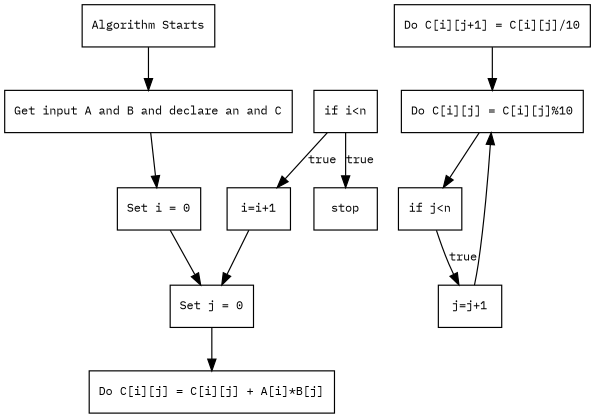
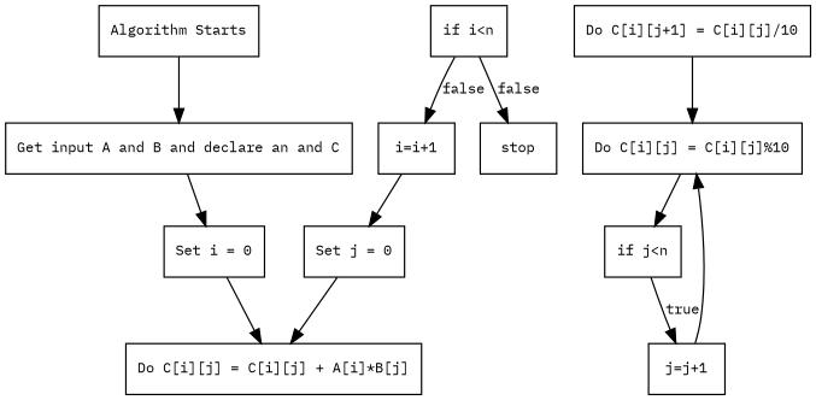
  digraph {
    fontname="IBM Plex Mono"
    node [fontname="IBM Plex Mono" fontsize=10 shape=rectangle]
    edge [fontname="IBM Plex Mono" fontsize=10]
    n1 [label="Algorithm Starts"]
    n2 [label="Get input A and B and declare an and C"]
    n3 [label="Set i = 0"]
    n4 [label="Set j = 0"]
    n5 [label="Do C[i][j] = C[i][j] + A[i]*B[j]"]
    n6 [label="Do C[i][j+1] = C[i][j]/10"]
    n7 [label="Do C[i][j] = C[i][j]%10"]
    n8 [label="if j<n"]
    n9 [label="j=j+1"]
    n10 [label="if i<n"]
    n11 [label="i=i+1"]
    n12 [label=stop]
    n1 -> n2
    n2 -> n3
-   n3 -> n4
+   n3 -> n5
    n4 -> n5
    n6 -> n7
    n7 -> n8
    n8 -> n9 [label=true]
    n9 -> n7
-   n10 -> n11 [label=true]
-   n10 -> n12 [label=true]
+   n10 -> n11 [label=false]
+   n10 -> n12 [label=false]
    n11 -> n4
  }
